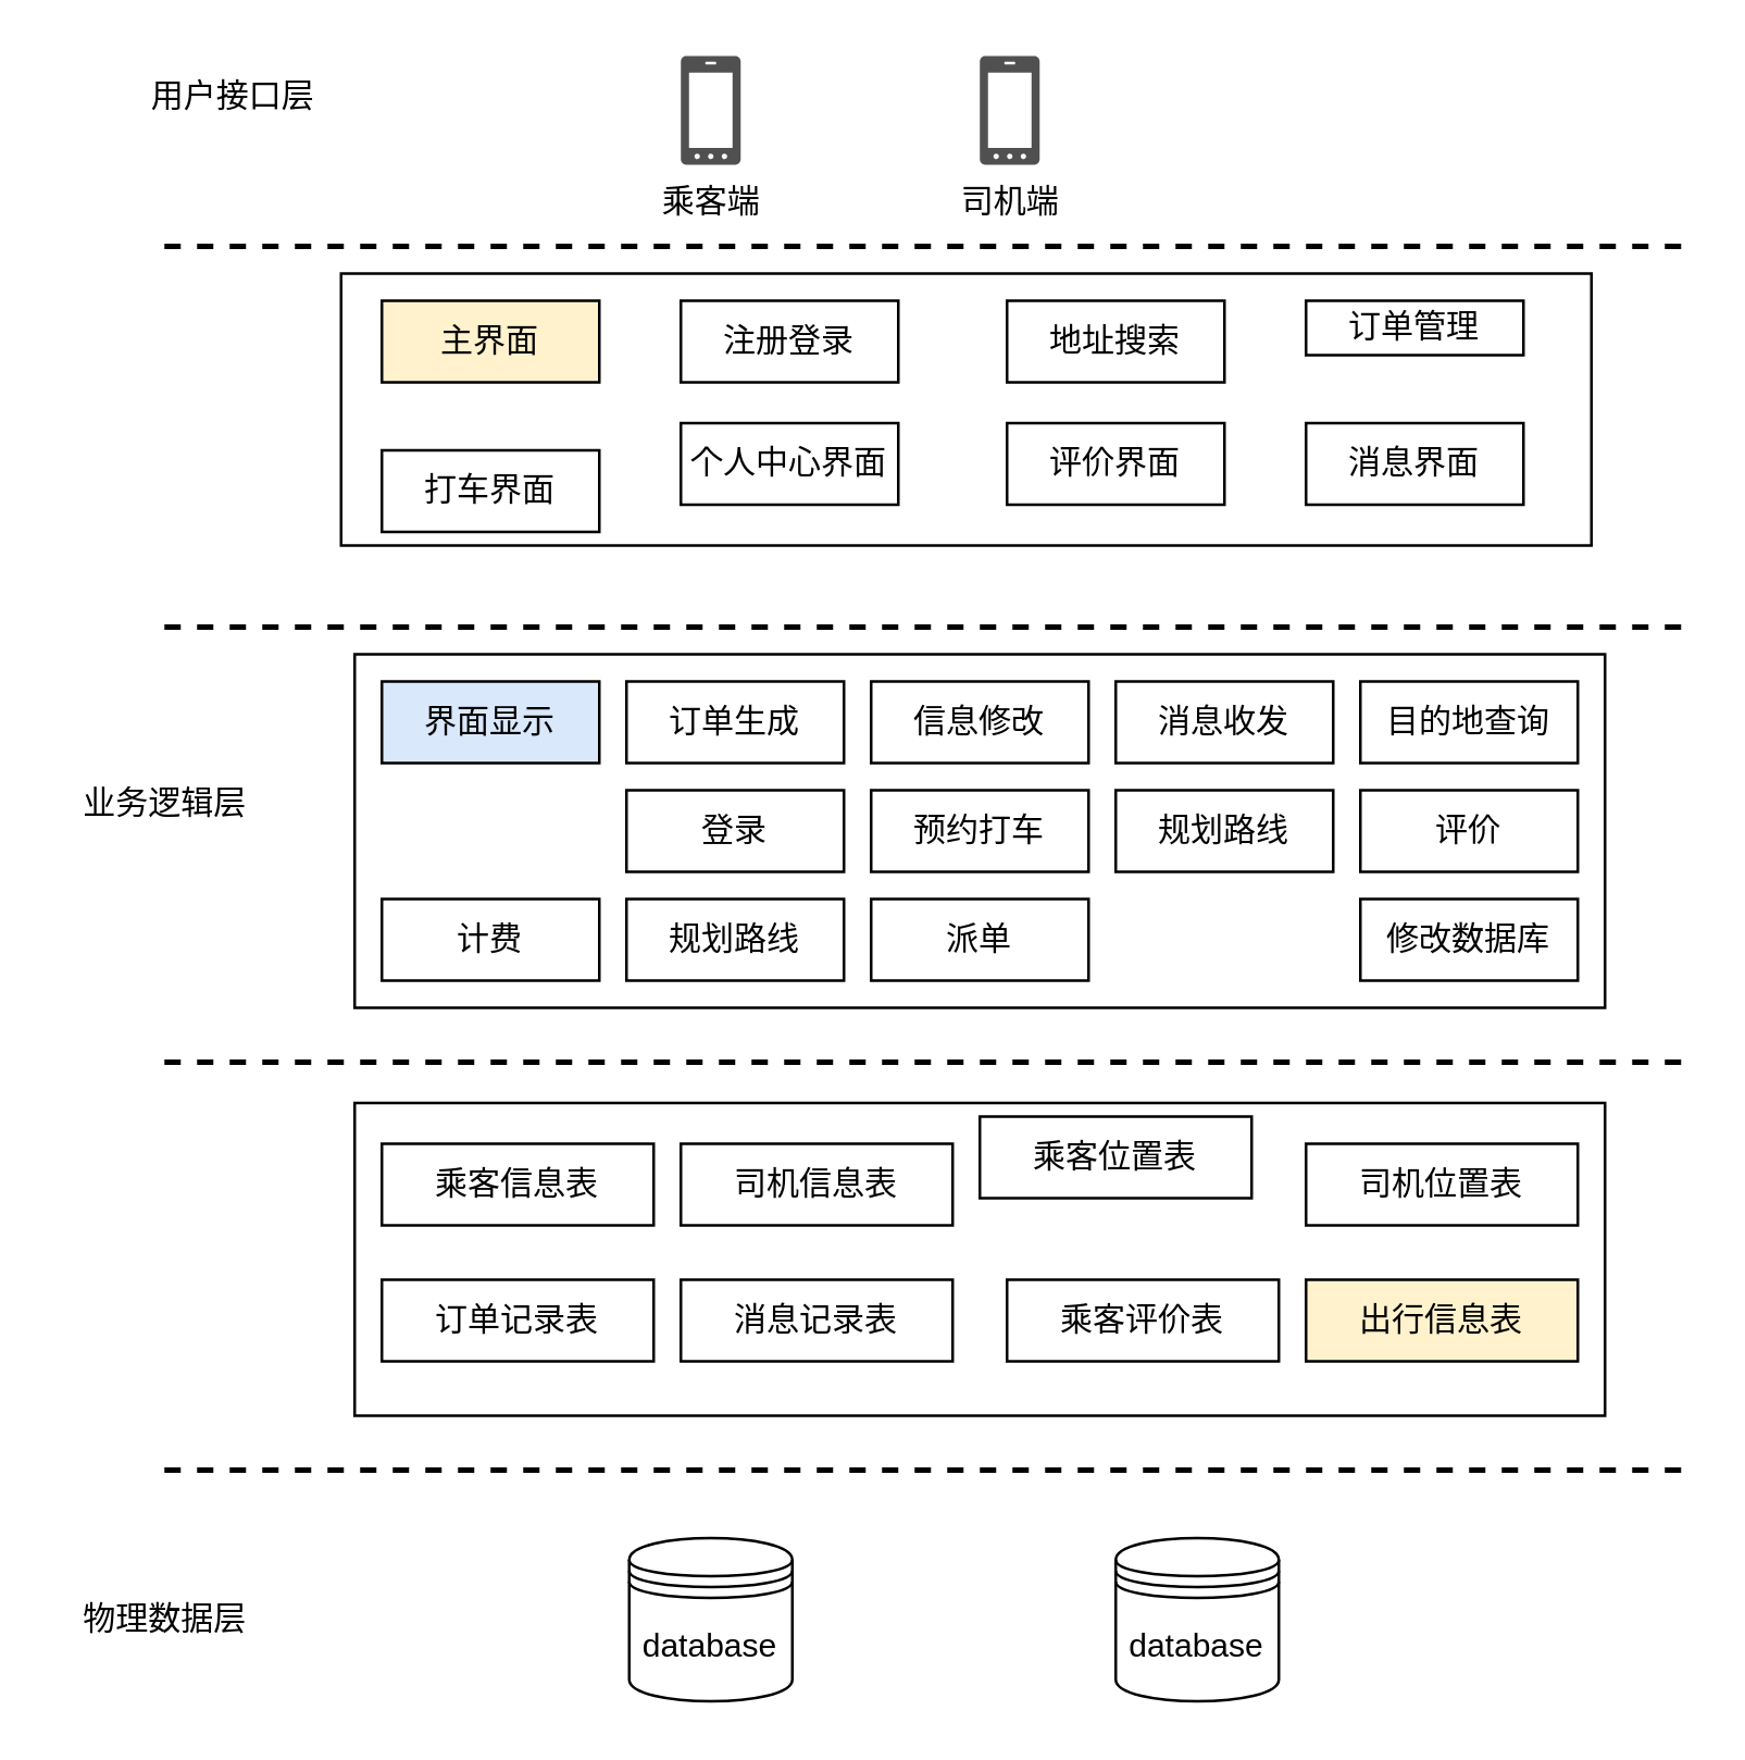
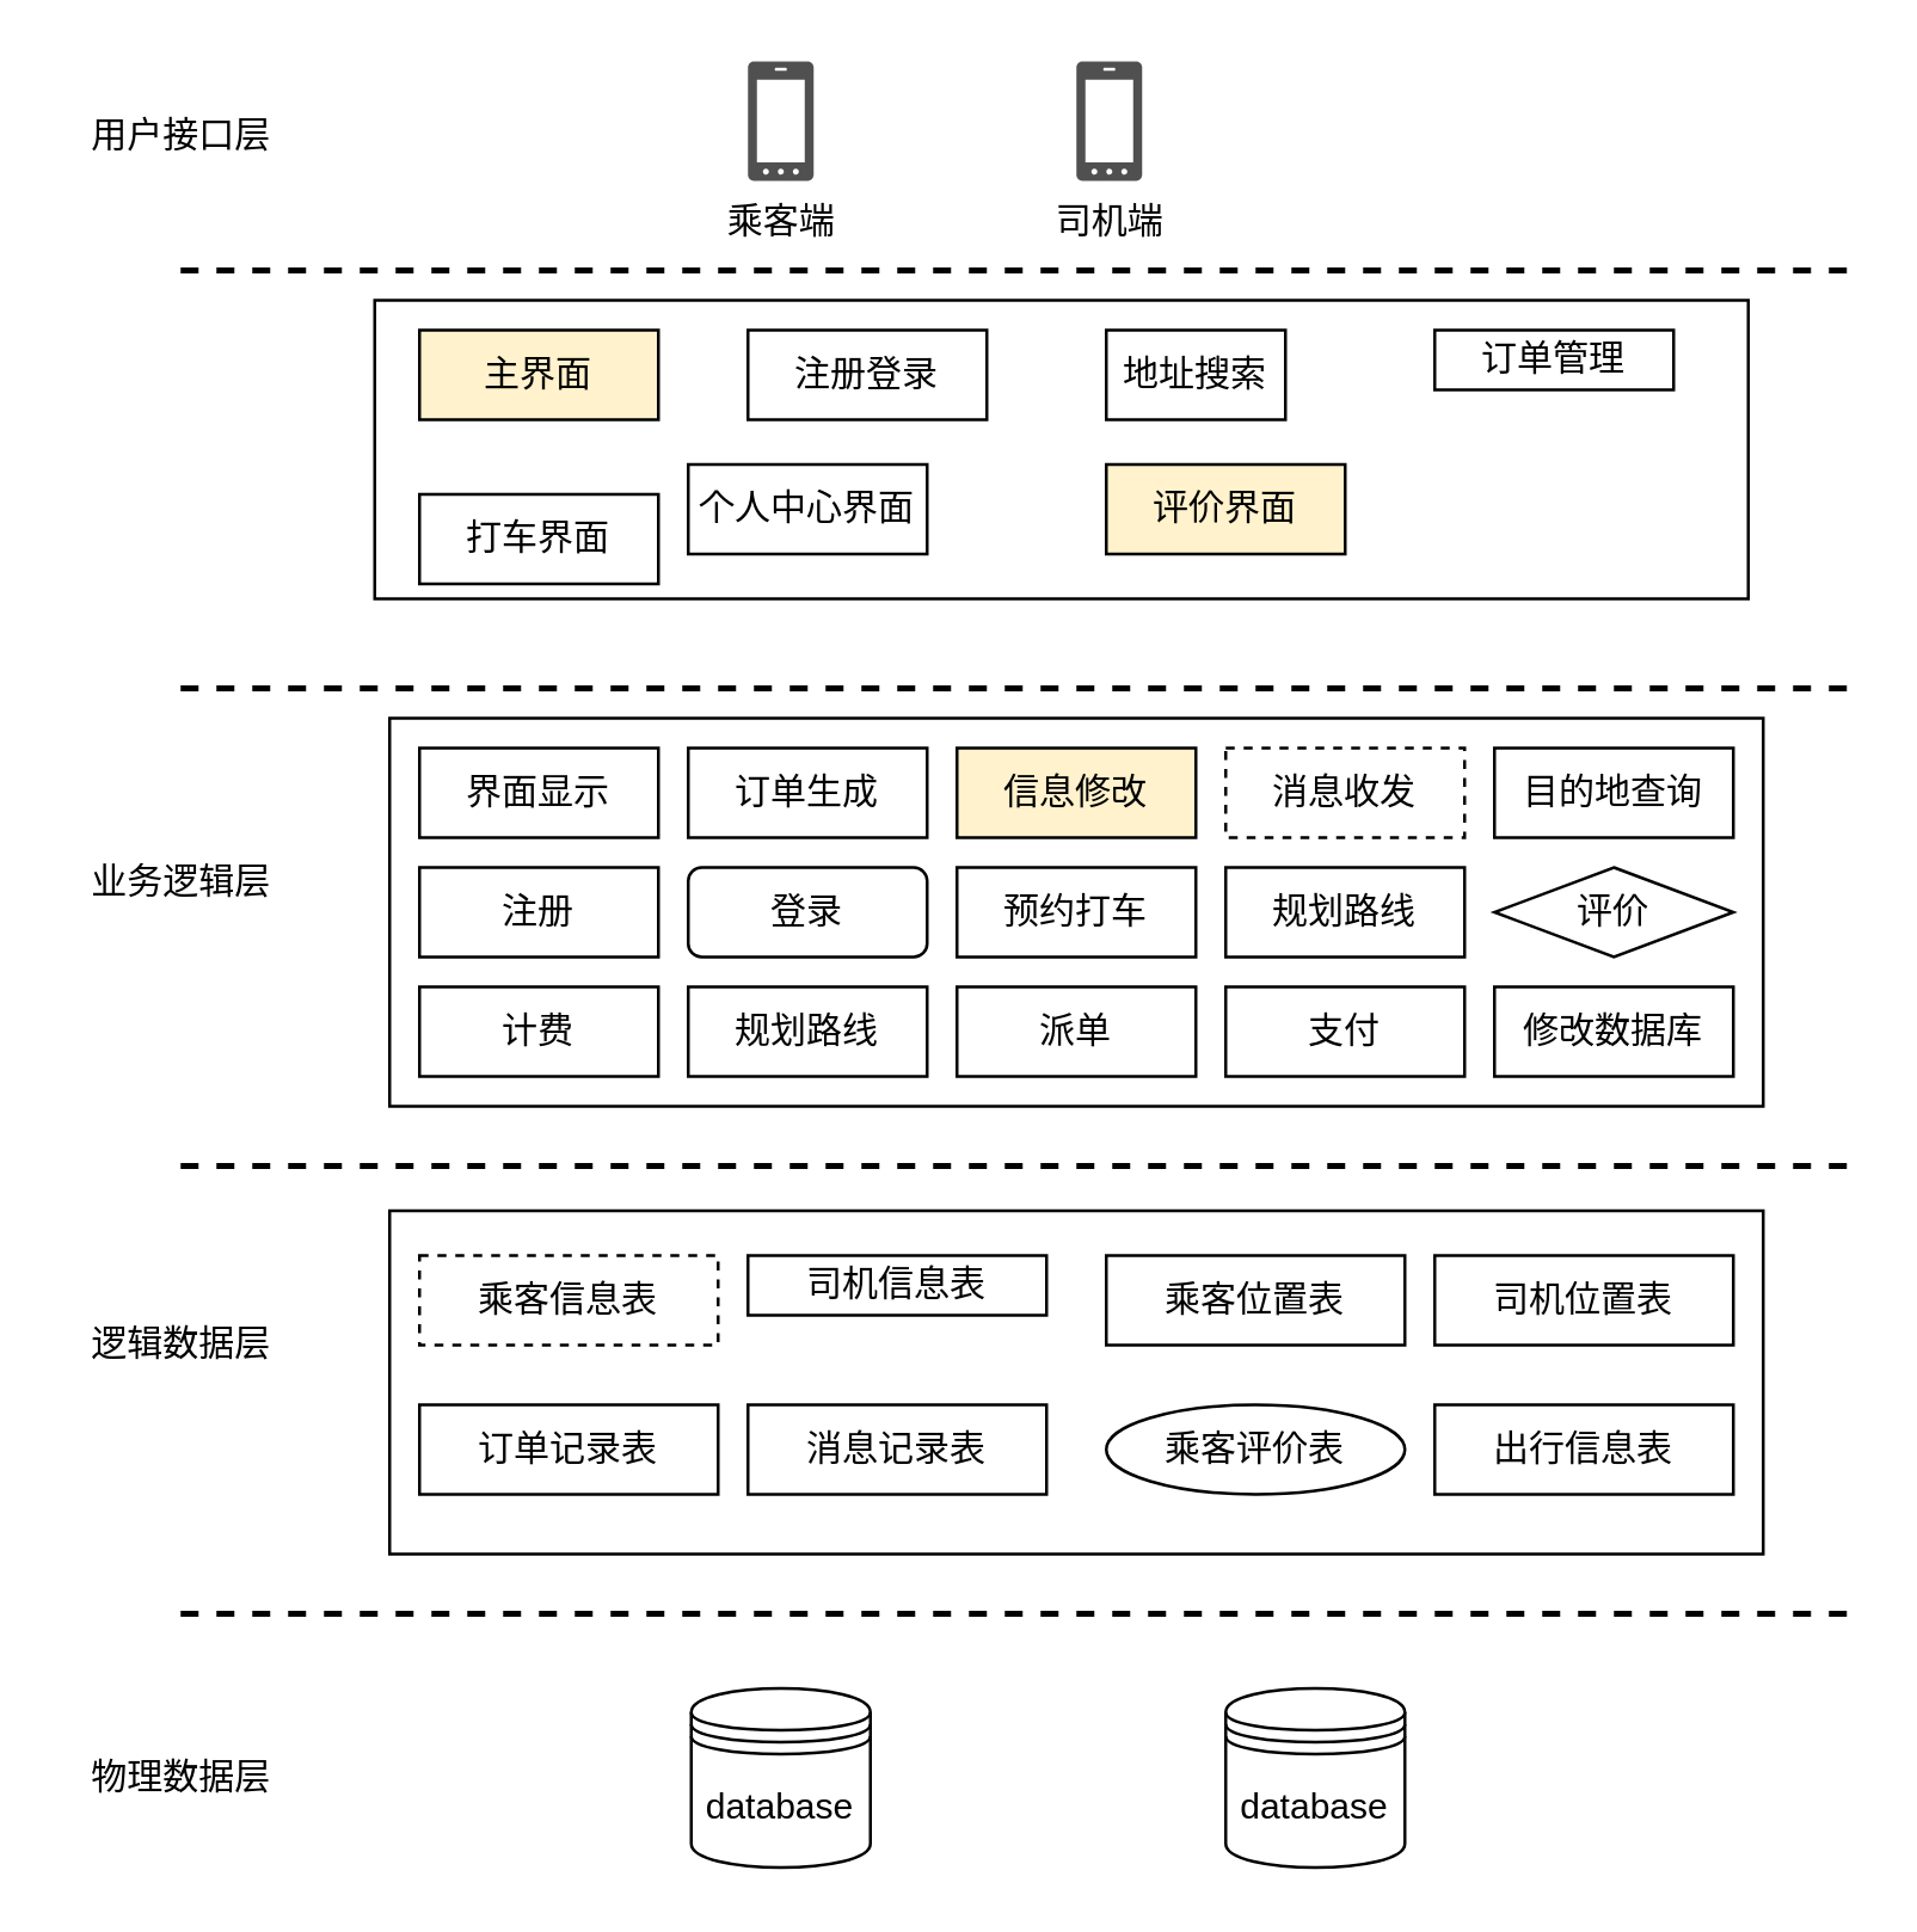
  <mxCell id="0" />
  <mxCell id="1" parent="0" />
  <mxCell id="2" value="" style="rounded=0;whiteSpace=wrap;html=1;" vertex="1" parent="1"><mxGeometry x="125" y="100" width="460" height="100" as="geometry" /></mxCell>
  <mxCell id="3" value="" style="endArrow=none;dashed=1;html=1;rounded=0;fillColor=#dae8fc;strokeColor=#000000;strokeWidth=2;" edge="1" parent="1"><mxGeometry width="50" height="50" relative="1" as="geometry"><mxPoint x="60" y="90" as="sourcePoint" /><mxPoint x="620" y="90" as="targetPoint" /></mxGeometry></mxCell>
  <mxCell id="4" value="" style="endArrow=none;dashed=1;html=1;rounded=0;fillColor=#dae8fc;strokeColor=#000000;strokeWidth=2;" edge="1" parent="1"><mxGeometry width="50" height="50" relative="1" as="geometry"><mxPoint x="60" y="230" as="sourcePoint" /><mxPoint x="620" y="230" as="targetPoint" /></mxGeometry></mxCell>
  <mxCell id="5" value="" style="endArrow=none;dashed=1;html=1;rounded=0;fillColor=#dae8fc;strokeColor=#000000;strokeWidth=2;" edge="1" parent="1"><mxGeometry width="50" height="50" relative="1" as="geometry"><mxPoint x="60" y="390" as="sourcePoint" /><mxPoint x="620" y="390" as="targetPoint" /></mxGeometry></mxCell>
  <mxCell id="6" value="" style="endArrow=none;dashed=1;html=1;rounded=0;fillColor=#dae8fc;strokeColor=#000000;strokeWidth=2;" edge="1" parent="1"><mxGeometry width="50" height="50" relative="1" as="geometry"><mxPoint x="60" y="540" as="sourcePoint" /><mxPoint x="620" y="540" as="targetPoint" /></mxGeometry></mxCell>
  <mxCell id="7" value="司机端" style="sketch=0;pointerEvents=1;shadow=0;dashed=0;html=1;strokeColor=none;fillColor=#505050;labelPosition=center;verticalLabelPosition=bottom;verticalAlign=top;outlineConnect=0;align=center;shape=mxgraph.office.devices.cell_phone_windows_phone_proportional;direction=east;" vertex="1" parent="1"><mxGeometry x="360" y="20" width="22" height="40" as="geometry" /></mxCell>
- <mxCell id="8" value="用户接口层" style="text;html=1;align=center;verticalAlign=middle;resizable=0;points=[];autosize=1;strokeColor=none;fillColor=none;" vertex="1" parent="1"><mxGeometry x="45" y="20" width="80" height="30" as="geometry" /></mxCell>
+ <mxCell id="8" value="用户接口层" style="text;html=1;align=center;verticalAlign=middle;resizable=0;points=[];autosize=1;strokeColor=none;fillColor=none;" vertex="1" parent="1"><mxGeometry x="20" y="30" width="80" height="30" as="geometry" /></mxCell>
  <mxCell id="9" value="乘客端" style="sketch=0;pointerEvents=1;shadow=0;dashed=0;html=1;strokeColor=none;fillColor=#505050;labelPosition=center;verticalLabelPosition=bottom;verticalAlign=top;outlineConnect=0;align=center;shape=mxgraph.office.devices.cell_phone_windows_phone_proportional;direction=east;" vertex="1" parent="1"><mxGeometry x="250" y="20" width="22" height="40" as="geometry" /></mxCell>
  <mxCell id="10" value="主界面" style="rounded=0;whiteSpace=wrap;html=1;fillColor=#fff2cc;" vertex="1" parent="1"><mxGeometry x="140" y="110" width="80" height="30" as="geometry" /></mxCell>
  <mxCell id="11" value="打车界面" style="rounded=0;whiteSpace=wrap;html=1;" vertex="1" parent="1"><mxGeometry x="140" y="165" width="80" height="30" as="geometry" /></mxCell>
  <mxCell id="12" value="注册登录" style="rounded=0;whiteSpace=wrap;html=1;" vertex="1" parent="1"><mxGeometry x="250" y="110" width="80" height="30" as="geometry" /></mxCell>
- <mxCell id="13" value="地址搜索" style="rounded=0;whiteSpace=wrap;html=1;" vertex="1" parent="1"><mxGeometry x="370" y="110" width="80" height="30" as="geometry" /></mxCell>
+ <mxCell id="13" value="地址搜索" style="rounded=0;whiteSpace=wrap;html=1;" vertex="1" parent="1"><mxGeometry x="370" y="110" width="60" height="30" as="geometry" /></mxCell>
  <mxCell id="14" value="订单管理" style="rounded=0;whiteSpace=wrap;html=1;" vertex="1" parent="1"><mxGeometry x="480" y="110" width="80" height="20" as="geometry" /></mxCell>
- <mxCell id="15" value="个人中心界面" style="rounded=0;whiteSpace=wrap;html=1;" vertex="1" parent="1"><mxGeometry x="250" y="155" width="80" height="30" as="geometry" /></mxCell>
- <mxCell id="16" value="评价界面" style="rounded=0;whiteSpace=wrap;html=1;" vertex="1" parent="1"><mxGeometry x="370" y="155" width="80" height="30" as="geometry" /></mxCell>
- <mxCell id="17" value="消息界面" style="rounded=0;whiteSpace=wrap;html=1;" vertex="1" parent="1"><mxGeometry x="480" y="155" width="80" height="30" as="geometry" /></mxCell>
+ <mxCell id="15" value="个人中心界面" style="rounded=0;whiteSpace=wrap;html=1;" vertex="1" parent="1"><mxGeometry x="230" y="155" width="80" height="30" as="geometry" /></mxCell>
+ <mxCell id="16" value="评价界面" style="rounded=0;whiteSpace=wrap;html=1;fillColor=#fff2cc;" vertex="1" parent="1"><mxGeometry x="370" y="155" width="80" height="30" as="geometry" /></mxCell>
  <mxCell id="18" value="业务逻辑层" style="text;html=1;align=center;verticalAlign=middle;resizable=0;points=[];autosize=1;strokeColor=none;fillColor=none;" vertex="1" parent="1"><mxGeometry x="20" y="280" width="80" height="30" as="geometry" /></mxCell>
  <mxCell id="19" value="" style="rounded=0;whiteSpace=wrap;html=1;" vertex="1" parent="1"><mxGeometry x="130" y="240" width="460" height="130" as="geometry" /></mxCell>
- <mxCell id="20" value="界面显示" style="rounded=0;whiteSpace=wrap;html=1;fillColor=#dae8fc;" vertex="1" parent="1"><mxGeometry x="140" y="250" width="80" height="30" as="geometry" /></mxCell>
+ <mxCell id="20" value="界面显示" style="rounded=0;whiteSpace=wrap;html=1;" vertex="1" parent="1"><mxGeometry x="140" y="250" width="80" height="30" as="geometry" /></mxCell>
  <mxCell id="21" value="订单生成" style="rounded=0;whiteSpace=wrap;html=1;" vertex="1" parent="1"><mxGeometry x="230" y="250" width="80" height="30" as="geometry" /></mxCell>
- <mxCell id="22" value="信息修改" style="rounded=0;whiteSpace=wrap;html=1;" vertex="1" parent="1"><mxGeometry x="320" y="250" width="80" height="30" as="geometry" /></mxCell>
- <mxCell id="23" value="消息收发" style="rounded=0;whiteSpace=wrap;html=1;" vertex="1" parent="1"><mxGeometry x="410" y="250" width="80" height="30" as="geometry" /></mxCell>
+ <mxCell id="22" value="信息修改" style="rounded=0;whiteSpace=wrap;html=1;fillColor=#fff2cc;" vertex="1" parent="1"><mxGeometry x="320" y="250" width="80" height="30" as="geometry" /></mxCell>
+ <mxCell id="23" value="消息收发" style="rounded=0;whiteSpace=wrap;html=1;dashed=1;" vertex="1" parent="1"><mxGeometry x="410" y="250" width="80" height="30" as="geometry" /></mxCell>
  <mxCell id="24" value="目的地查询" style="rounded=0;whiteSpace=wrap;html=1;" vertex="1" parent="1"><mxGeometry x="500" y="250" width="80" height="30" as="geometry" /></mxCell>
- <mxCell id="26" value="登录" style="rounded=0;whiteSpace=wrap;html=1;" vertex="1" parent="1"><mxGeometry x="230" y="290" width="80" height="30" as="geometry" /></mxCell>
+ <mxCell id="25" value="注册" style="rounded=0;whiteSpace=wrap;html=1;" vertex="1" parent="1"><mxGeometry x="140" y="290" width="80" height="30" as="geometry" /></mxCell>
+ <mxCell id="26" value="登录" style="whiteSpace=wrap;html=1;rounded=1;" vertex="1" parent="1"><mxGeometry x="230" y="290" width="80" height="30" as="geometry" /></mxCell>
  <mxCell id="27" value="预约打车" style="rounded=0;whiteSpace=wrap;html=1;" vertex="1" parent="1"><mxGeometry x="320" y="290" width="80" height="30" as="geometry" /></mxCell>
  <mxCell id="28" value="规划路线" style="rounded=0;whiteSpace=wrap;html=1;" vertex="1" parent="1"><mxGeometry x="410" y="290" width="80" height="30" as="geometry" /></mxCell>
- <mxCell id="29" value="评价" style="rounded=0;whiteSpace=wrap;html=1;" vertex="1" parent="1"><mxGeometry x="500" y="290" width="80" height="30" as="geometry" /></mxCell>
+ <mxCell id="29" value="评价" style="rhombus;whiteSpace=wrap;html=1;" vertex="1" parent="1"><mxGeometry x="500" y="290" width="80" height="30" as="geometry" /></mxCell>
  <mxCell id="30" value="计费" style="rounded=0;whiteSpace=wrap;html=1;" vertex="1" parent="1"><mxGeometry x="140" y="330" width="80" height="30" as="geometry" /></mxCell>
  <mxCell id="31" value="规划路线" style="rounded=0;whiteSpace=wrap;html=1;" vertex="1" parent="1"><mxGeometry x="230" y="330" width="80" height="30" as="geometry" /></mxCell>
  <mxCell id="32" value="派单" style="rounded=0;whiteSpace=wrap;html=1;" vertex="1" parent="1"><mxGeometry x="320" y="330" width="80" height="30" as="geometry" /></mxCell>
+ <mxCell id="33" value="支付" style="rounded=0;whiteSpace=wrap;html=1;" vertex="1" parent="1"><mxGeometry x="410" y="330" width="80" height="30" as="geometry" /></mxCell>
  <mxCell id="34" value="修改数据库" style="rounded=0;whiteSpace=wrap;html=1;" vertex="1" parent="1"><mxGeometry x="500" y="330" width="80" height="30" as="geometry" /></mxCell>
+ <mxCell id="35" value="逻辑数据层" style="text;html=1;align=center;verticalAlign=middle;resizable=0;points=[];autosize=1;strokeColor=none;fillColor=none;" vertex="1" parent="1"><mxGeometry x="20" y="435" width="80" height="30" as="geometry" /></mxCell>
  <mxCell id="36" value="" style="rounded=0;whiteSpace=wrap;html=1;" vertex="1" parent="1"><mxGeometry x="130" y="405" width="460" height="115" as="geometry" /></mxCell>
- <mxCell id="37" value="乘客信息表" style="rounded=0;whiteSpace=wrap;html=1;" vertex="1" parent="1"><mxGeometry x="140" y="420" width="100" height="30" as="geometry" /></mxCell>
- <mxCell id="38" value="司机信息表" style="rounded=0;whiteSpace=wrap;html=1;" vertex="1" parent="1"><mxGeometry x="250" y="420" width="100" height="30" as="geometry" /></mxCell>
- <mxCell id="39" value="乘客位置表" style="rounded=0;whiteSpace=wrap;html=1;" vertex="1" parent="1"><mxGeometry x="360" y="410" width="100" height="30" as="geometry" /></mxCell>
+ <mxCell id="37" value="乘客信息表" style="rounded=0;whiteSpace=wrap;html=1;dashed=1;" vertex="1" parent="1"><mxGeometry x="140" y="420" width="100" height="30" as="geometry" /></mxCell>
+ <mxCell id="38" value="司机信息表" style="rounded=0;whiteSpace=wrap;html=1;" vertex="1" parent="1"><mxGeometry x="250" y="420" width="100" height="20" as="geometry" /></mxCell>
+ <mxCell id="39" value="乘客位置表" style="rounded=0;whiteSpace=wrap;html=1;" vertex="1" parent="1"><mxGeometry x="370" y="420" width="100" height="30" as="geometry" /></mxCell>
  <mxCell id="40" value="司机位置表" style="rounded=0;whiteSpace=wrap;html=1;" vertex="1" parent="1"><mxGeometry x="480" y="420" width="100" height="30" as="geometry" /></mxCell>
  <mxCell id="41" value="订单记录表" style="rounded=0;whiteSpace=wrap;html=1;" vertex="1" parent="1"><mxGeometry x="140" y="470" width="100" height="30" as="geometry" /></mxCell>
  <mxCell id="42" value="消息记录表" style="rounded=0;whiteSpace=wrap;html=1;" vertex="1" parent="1"><mxGeometry x="250" y="470" width="100" height="30" as="geometry" /></mxCell>
- <mxCell id="43" value="乘客评价表" style="rounded=0;whiteSpace=wrap;html=1;" vertex="1" parent="1"><mxGeometry x="370" y="470" width="100" height="30" as="geometry" /></mxCell>
- <mxCell id="44" value="出行信息表" style="rounded=0;whiteSpace=wrap;html=1;fillColor=#fff2cc;" vertex="1" parent="1"><mxGeometry x="480" y="470" width="100" height="30" as="geometry" /></mxCell>
+ <mxCell id="43" value="乘客评价表" style="ellipse;whiteSpace=wrap;html=1;" vertex="1" parent="1"><mxGeometry x="370" y="470" width="100" height="30" as="geometry" /></mxCell>
+ <mxCell id="44" value="出行信息表" style="rounded=0;whiteSpace=wrap;html=1;" vertex="1" parent="1"><mxGeometry x="480" y="470" width="100" height="30" as="geometry" /></mxCell>
  <mxCell id="45" value="database" style="shape=datastore;whiteSpace=wrap;html=1;" vertex="1" parent="1"><mxGeometry x="231" y="565" width="60" height="60" as="geometry" /></mxCell>
  <mxCell id="46" value="database" style="shape=datastore;whiteSpace=wrap;html=1;" vertex="1" parent="1"><mxGeometry x="410" y="565" width="60" height="60" as="geometry" /></mxCell>
  <mxCell id="47" value="物理数据层" style="text;html=1;align=center;verticalAlign=middle;resizable=0;points=[];autosize=1;strokeColor=none;fillColor=none;" vertex="1" parent="1"><mxGeometry x="20" y="580" width="80" height="30" as="geometry" /></mxCell>
